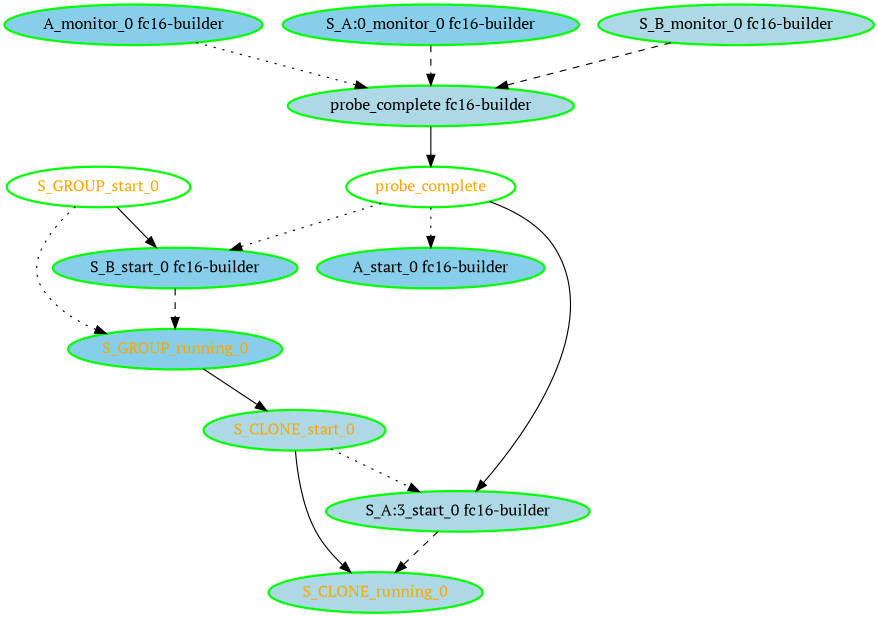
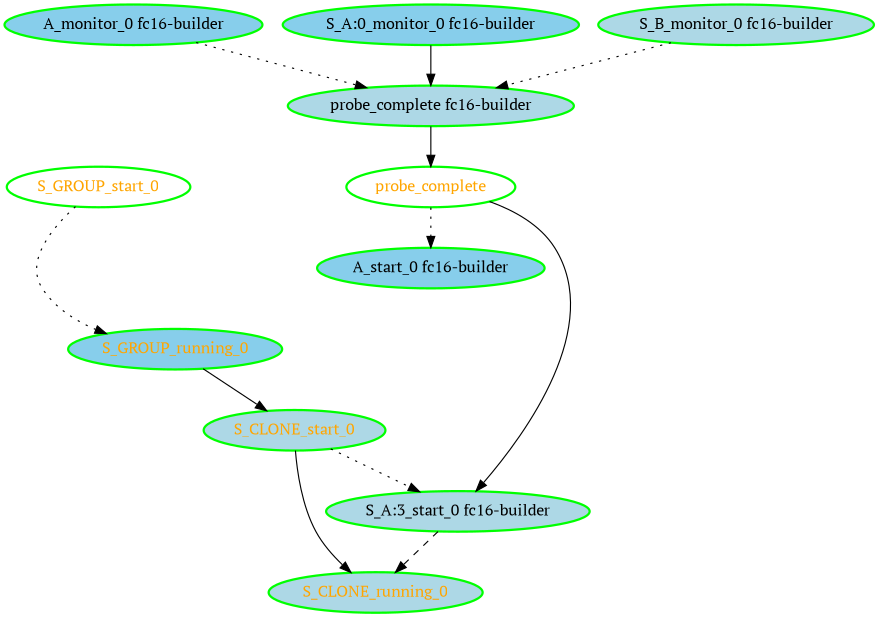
  digraph {
    fontname="PT Serif"
    node [color=green fillcolor=lightblue fontcolor=black fontname="PT Serif" style="bold,filled"]
    edge [fontname="PT Serif" style=solid]
    "probe_complete fc16-builder"
    "A_monitor_0 fc16-builder" [fillcolor=skyblue]
    probe_complete [fillcolor=white fontcolor=orange]
    "A_start_0 fc16-builder" [fillcolor=skyblue]
    n5 [label="S_A:3_start_0 fc16-builder"]
-   "S_B_start_0 fc16-builder" [fillcolor=skyblue]
    "S_A:0_monitor_0 fc16-builder" [fillcolor=skyblue]
    S_CLONE_running_0 [fontcolor=orange]
    "S_B_monitor_0 fc16-builder"
    S_GROUP_running_0 [fillcolor=skyblue fontcolor=orange]
    S_CLONE_start_0 [fontcolor=orange]
    S_GROUP_start_0 [fillcolor=white fontcolor=orange]
    "probe_complete fc16-builder" -> probe_complete
    "A_monitor_0 fc16-builder" -> "probe_complete fc16-builder" [style=dotted]
    probe_complete -> "A_start_0 fc16-builder" [style=dotted]
    probe_complete -> n5
-   probe_complete -> "S_B_start_0 fc16-builder" [style=dotted]
    n5 -> S_CLONE_running_0 [style=dashed]
-   "S_B_start_0 fc16-builder" -> S_GROUP_running_0 [style=dashed]
-   "S_A:0_monitor_0 fc16-builder" -> "probe_complete fc16-builder" [style=dashed]
-   "S_B_monitor_0 fc16-builder" -> "probe_complete fc16-builder" [style=dashed]
+   "S_A:0_monitor_0 fc16-builder" -> "probe_complete fc16-builder"
+   "S_B_monitor_0 fc16-builder" -> "probe_complete fc16-builder" [style=dotted]
    S_GROUP_running_0 -> S_CLONE_start_0
    S_CLONE_start_0 -> n5 [style=dotted]
    S_CLONE_start_0 -> S_CLONE_running_0
-   S_GROUP_start_0 -> "S_B_start_0 fc16-builder"
    S_GROUP_start_0 -> S_GROUP_running_0 [style=dotted]
  }
